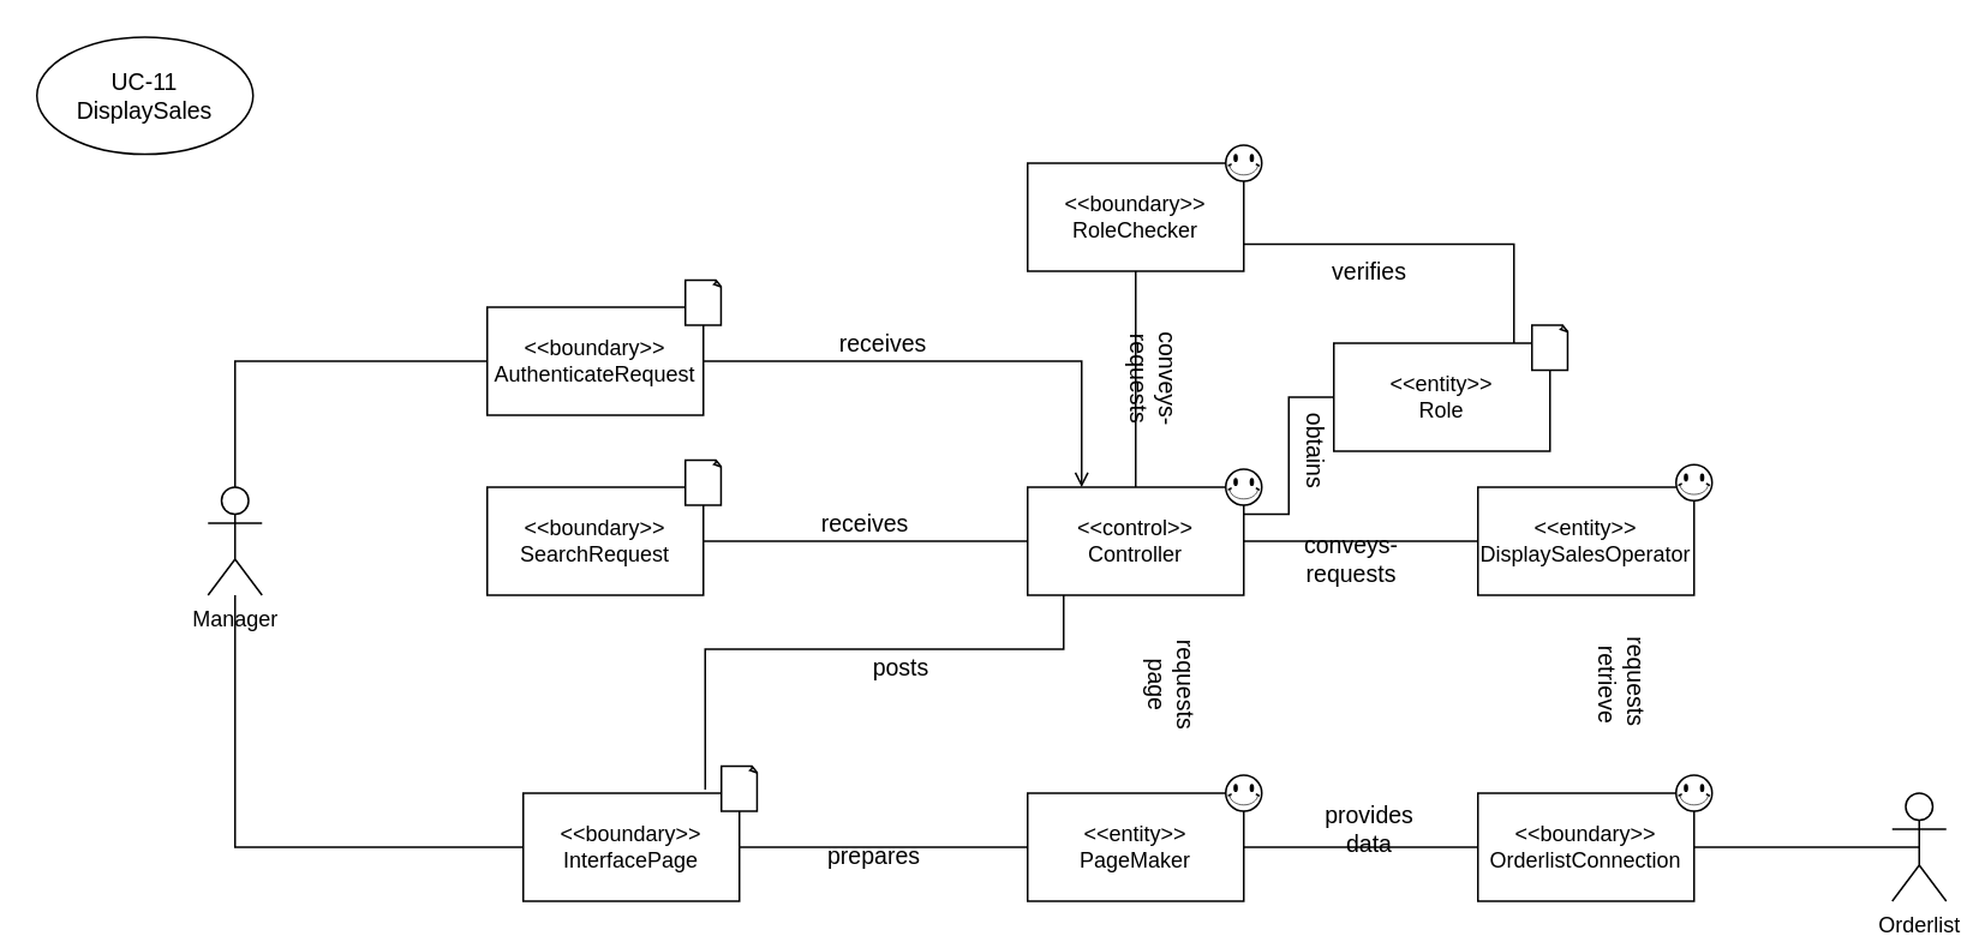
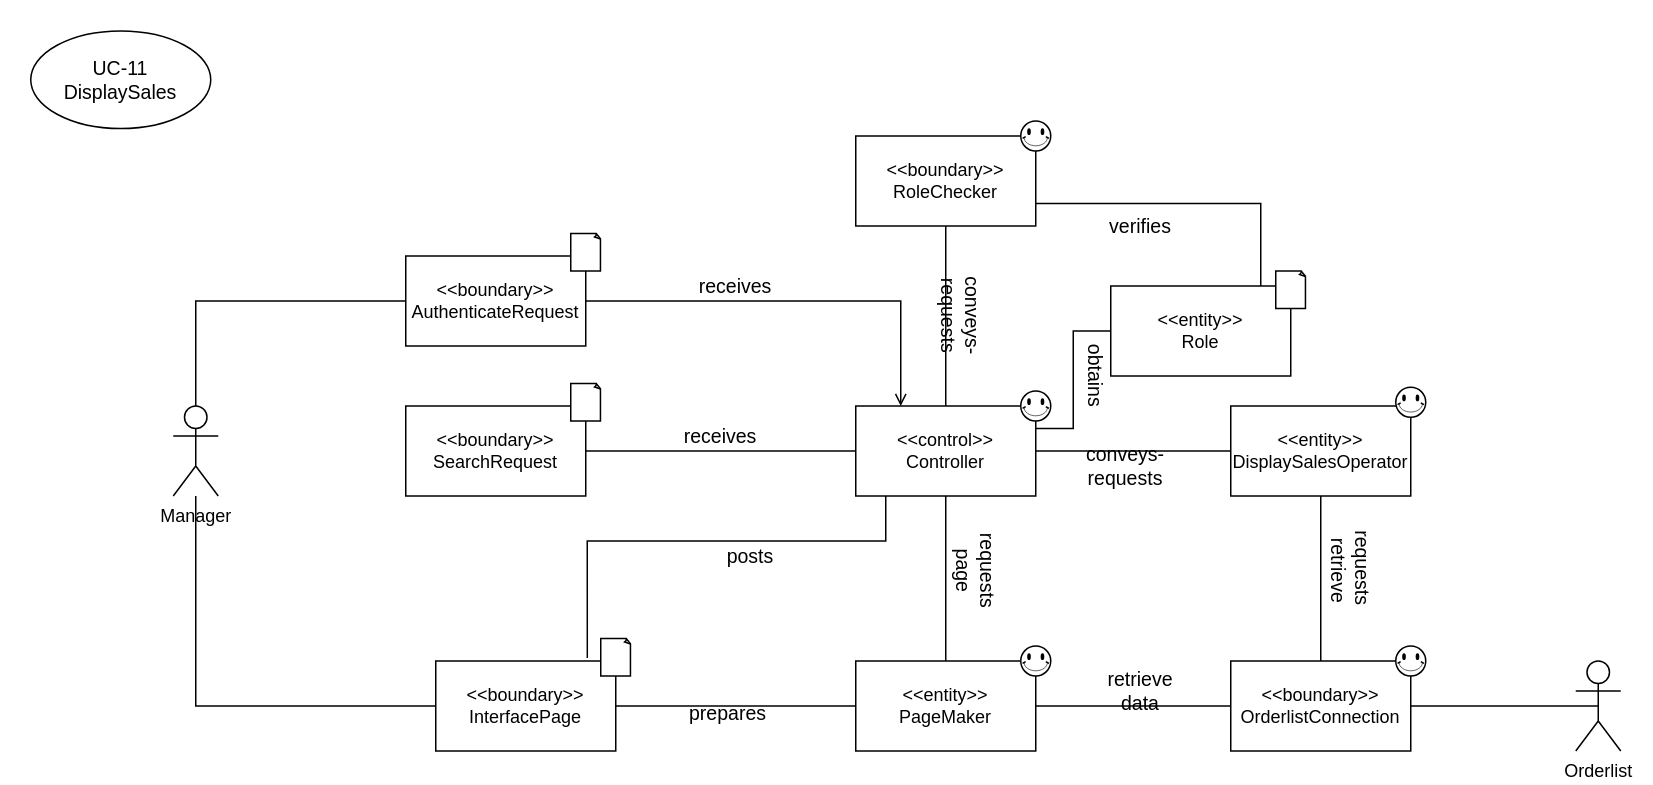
  <mxCell id="0" />
  <mxCell id="1" parent="0" />
  <mxCell id="2" style="edgeStyle=orthogonalEdgeStyle;rounded=0;orthogonalLoop=1;jettySize=auto;html=1;entryX=0.5;entryY=0.5;entryDx=0;entryDy=0;entryPerimeter=0;endArrow=none;endFill=0;" parent="1" source="4" target="23" edge="1"><mxGeometry relative="1" as="geometry" /></mxCell>
  <mxCell id="3" style="edgeStyle=orthogonalEdgeStyle;rounded=0;orthogonalLoop=1;jettySize=auto;html=1;entryX=1;entryY=0.5;entryDx=0;entryDy=0;endArrow=none;endFill=0;" parent="1" source="4" target="19" edge="1"><mxGeometry relative="1" as="geometry"><Array as="points"><mxPoint x="870" y="470" /></Array></mxGeometry></mxCell>
  <mxCell id="4" value="&amp;lt;&amp;lt;boundary&amp;gt;&amp;gt;&lt;br&gt;OrderlistConnection" style="rounded=0;whiteSpace=wrap;html=1;" parent="1" vertex="1"><mxGeometry x="820" y="440" width="120" height="60" as="geometry" /></mxCell>
  <mxCell id="5" value="Manager" style="shape=umlActor;verticalLabelPosition=bottom;verticalAlign=top;html=1;outlineConnect=0;" parent="1" vertex="1"><mxGeometry x="115" y="270" width="30" height="60" as="geometry" /></mxCell>
  <mxCell id="6" style="edgeStyle=orthogonalEdgeStyle;rounded=0;orthogonalLoop=1;jettySize=auto;html=1;entryX=0.5;entryY=0;entryDx=0;entryDy=0;endArrow=none;endFill=0;" parent="1" source="7" target="17" edge="1"><mxGeometry relative="1" as="geometry" /></mxCell>
  <mxCell id="7" value="&amp;lt;&amp;lt;boundary&amp;gt;&amp;gt;&lt;br&gt;RoleChecker" style="rounded=0;whiteSpace=wrap;html=1;" parent="1" vertex="1"><mxGeometry y="90" width="120" height="60" as="geometry" x="570" /></mxCell>
  <mxCell id="8" style="edgeStyle=orthogonalEdgeStyle;rounded=0;orthogonalLoop=1;jettySize=auto;html=1;entryX=0.5;entryY=0;entryDx=0;entryDy=0;entryPerimeter=0;endArrow=none;endFill=0;" parent="1" source="10" target="5" edge="1"><mxGeometry relative="1" as="geometry" /></mxCell>
  <mxCell id="9" style="edgeStyle=orthogonalEdgeStyle;rounded=0;orthogonalLoop=1;jettySize=auto;html=1;entryX=0.25;entryY=0;entryDx=0;entryDy=0;endArrow=open;endFill=0;" parent="1" source="10" target="17" edge="1"><mxGeometry relative="1" as="geometry" /></mxCell>
  <mxCell id="10" value="&amp;lt;&amp;lt;boundary&amp;gt;&amp;gt;&lt;br&gt;AuthenticateRequest" style="rounded=0;whiteSpace=wrap;html=1;" parent="1" vertex="1"><mxGeometry x="270" y="170" width="120" height="60" as="geometry" /></mxCell>
  <mxCell id="11" style="edgeStyle=orthogonalEdgeStyle;rounded=0;orthogonalLoop=1;jettySize=auto;html=1;fontSize=13;endArrow=none;endFill=0;" parent="1" source="12" target="17" edge="1"><mxGeometry relative="1" as="geometry" /></mxCell>
  <mxCell id="12" value="&amp;lt;&amp;lt;boundary&amp;gt;&amp;gt;&lt;br&gt;SearchRequest" style="rounded=0;whiteSpace=wrap;html=1;" parent="1" vertex="1"><mxGeometry x="270" y="270" width="120" height="60" as="geometry" /></mxCell>
  <mxCell id="13" style="edgeStyle=orthogonalEdgeStyle;rounded=0;orthogonalLoop=1;jettySize=auto;html=1;endArrow=none;endFill=0;" parent="1" source="14" target="5" edge="1"><mxGeometry relative="1" as="geometry" /></mxCell>
  <mxCell id="14" value="&amp;lt;&amp;lt;boundary&amp;gt;&amp;gt;&lt;br&gt;InterfacePage" style="rounded=0;whiteSpace=wrap;html=1;" parent="1" vertex="1"><mxGeometry x="290" y="440" width="120" height="60" as="geometry" /></mxCell>
  <mxCell id="15" style="edgeStyle=orthogonalEdgeStyle;rounded=0;orthogonalLoop=1;jettySize=auto;html=1;entryX=0.842;entryY=-0.033;entryDx=0;entryDy=0;entryPerimeter=0;endArrow=none;endFill=0;" parent="1" source="17" target="14" edge="1"><mxGeometry relative="1" as="geometry"><Array as="points"><mxPoint x="590" y="360" /><mxPoint x="391" y="360" /></Array></mxGeometry></mxCell>
+ <mxCell id="16" style="edgeStyle=orthogonalEdgeStyle;rounded=0;orthogonalLoop=1;jettySize=auto;html=1;entryX=0.5;entryY=0;entryDx=0;entryDy=0;fontSize=13;endArrow=none;endFill=0;" parent="1" source="17" target="19" edge="1"><mxGeometry relative="1" as="geometry" /></mxCell>
  <mxCell id="17" value="&amp;lt;&amp;lt;control&amp;gt;&amp;gt;&lt;br&gt;Controller" style="rounded=0;whiteSpace=wrap;html=1;" parent="1" vertex="1"><mxGeometry y="270" width="120" height="60" as="geometry" x="570" /></mxCell>
  <mxCell id="18" style="edgeStyle=orthogonalEdgeStyle;rounded=0;orthogonalLoop=1;jettySize=auto;html=1;endArrow=none;endFill=0;" parent="1" source="19" target="14" edge="1"><mxGeometry relative="1" as="geometry" /></mxCell>
  <mxCell id="19" value="&amp;lt;&amp;lt;entity&amp;gt;&amp;gt;&lt;br&gt;PageMaker" style="rounded=0;whiteSpace=wrap;html=1;" parent="1" vertex="1"><mxGeometry y="440" width="120" height="60" as="geometry" x="570" /></mxCell>
  <mxCell id="20" style="edgeStyle=orthogonalEdgeStyle;rounded=0;orthogonalLoop=1;jettySize=auto;html=1;entryX=1;entryY=0.25;entryDx=0;entryDy=0;endArrow=none;endFill=0;" parent="1" source="22" target="17" edge="1"><mxGeometry relative="1" as="geometry" /></mxCell>
  <mxCell id="21" style="edgeStyle=orthogonalEdgeStyle;rounded=0;orthogonalLoop=1;jettySize=auto;html=1;entryX=1;entryY=0.75;entryDx=0;entryDy=0;endArrow=none;endFill=0;" parent="1" source="22" target="7" edge="1"><mxGeometry relative="1" as="geometry"><Array as="points"><mxPoint x="840" y="135" /></Array></mxGeometry></mxCell>
  <mxCell id="22" value="&amp;lt;&amp;lt;entity&amp;gt;&amp;gt;&lt;br&gt;Role" style="rounded=0;whiteSpace=wrap;html=1;" parent="1" vertex="1"><mxGeometry x="740" y="190" width="120" height="60" as="geometry" /></mxCell>
  <mxCell id="23" value="Orderlist" style="shape=umlActor;verticalLabelPosition=bottom;verticalAlign=top;html=1;outlineConnect=0;" parent="1" vertex="1"><mxGeometry x="1050" y="440" width="30" height="60" as="geometry" /></mxCell>
  <mxCell id="24" value="receives" style="text;html=1;strokeColor=none;fillColor=none;align=center;verticalAlign=middle;whiteSpace=wrap;rounded=0;fontSize=13;" parent="1" vertex="1"><mxGeometry x="470" y="180" width="40" height="20" as="geometry" /></mxCell>
  <mxCell id="25" value="receives" style="text;html=1;strokeColor=none;fillColor=none;align=center;verticalAlign=middle;whiteSpace=wrap;rounded=0;fontSize=13;" parent="1" vertex="1"><mxGeometry x="460" y="280" width="40" height="20" as="geometry" /></mxCell>
  <mxCell id="26" value="posts" style="text;html=1;strokeColor=none;fillColor=none;align=center;verticalAlign=middle;whiteSpace=wrap;rounded=0;fontSize=13;" parent="1" vertex="1"><mxGeometry x="480" y="360" width="40" height="20" as="geometry" /></mxCell>
  <mxCell id="27" value="prepares" style="text;html=1;strokeColor=none;fillColor=none;align=center;verticalAlign=middle;whiteSpace=wrap;rounded=0;fontSize=13;" parent="1" vertex="1"><mxGeometry x="465" y="465" width="40" height="20" as="geometry" /></mxCell>
  <mxCell id="28" value="conveys-requests" style="text;html=1;strokeColor=none;fillColor=none;align=center;verticalAlign=middle;whiteSpace=wrap;rounded=0;fontSize=13;rotation=90;" parent="1" vertex="1"><mxGeometry x="620" y="200" width="40" height="20" as="geometry" /></mxCell>
  <mxCell id="29" value="conveys-requests" style="text;html=1;strokeColor=none;fillColor=none;align=center;verticalAlign=middle;whiteSpace=wrap;rounded=0;fontSize=13;" parent="1" vertex="1"><mxGeometry x="730" y="300" width="40" height="20" as="geometry" /></mxCell>
  <mxCell id="30" value="obtains" style="text;html=1;strokeColor=none;fillColor=none;align=center;verticalAlign=middle;whiteSpace=wrap;rounded=0;fontSize=13;rotation=90;" parent="1" vertex="1"><mxGeometry x="710" y="240" width="40" height="20" as="geometry" /></mxCell>
  <mxCell id="31" value="verifies" style="text;html=1;strokeColor=none;fillColor=none;align=center;verticalAlign=middle;whiteSpace=wrap;rounded=0;fontSize=13;" parent="1" vertex="1"><mxGeometry x="740" y="140" width="40" height="20" as="geometry" /></mxCell>
  <mxCell id="32" value="requests page" style="text;html=1;strokeColor=none;fillColor=none;align=center;verticalAlign=middle;whiteSpace=wrap;rounded=0;fontSize=13;rotation=90;" parent="1" vertex="1"><mxGeometry x="630" y="370" width="40" height="20" as="geometry" /></mxCell>
  <mxCell id="33" value="" style="verticalLabelPosition=bottom;verticalAlign=top;html=1;shape=mxgraph.basic.smiley;fontSize=13;" parent="1" vertex="1"><mxGeometry x="680" y="430" width="20" height="20" as="geometry" /></mxCell>
  <mxCell id="34" value="" style="verticalLabelPosition=bottom;verticalAlign=top;html=1;shape=mxgraph.basic.smiley;fontSize=13;" parent="1" vertex="1"><mxGeometry x="680" y="260" width="20" height="20" as="geometry" /></mxCell>
  <mxCell id="35" value="" style="verticalLabelPosition=bottom;verticalAlign=top;html=1;shape=mxgraph.basic.smiley;fontSize=13;" parent="1" vertex="1"><mxGeometry x="680" y="80" width="20" height="20" as="geometry" /></mxCell>
  <mxCell id="36" value="" style="verticalLabelPosition=bottom;verticalAlign=top;html=1;shape=mxgraph.basic.smiley;fontSize=13;" parent="1" vertex="1"><mxGeometry x="930" y="430" width="20" height="20" as="geometry" /></mxCell>
  <mxCell id="37" value="" style="whiteSpace=wrap;html=1;shape=mxgraph.basic.document;fontSize=13;" parent="1" vertex="1"><mxGeometry x="850" y="180" width="20" height="25" as="geometry" /></mxCell>
  <mxCell id="38" value="" style="whiteSpace=wrap;html=1;shape=mxgraph.basic.document;fontSize=13;" parent="1" vertex="1"><mxGeometry x="380" y="155" width="20" height="25" as="geometry" /></mxCell>
  <mxCell id="39" value="" style="whiteSpace=wrap;html=1;shape=mxgraph.basic.document;fontSize=13;" parent="1" vertex="1"><mxGeometry x="380" y="255" width="20" height="25" as="geometry" /></mxCell>
  <mxCell id="40" value="" style="whiteSpace=wrap;html=1;shape=mxgraph.basic.document;fontSize=13;" parent="1" vertex="1"><mxGeometry x="400" y="425" width="20" height="25" as="geometry" /></mxCell>
  <mxCell id="41" value="UC-11&lt;br&gt;DisplaySales" style="ellipse;whiteSpace=wrap;html=1;fontSize=13;" parent="1" vertex="1"><mxGeometry x="20" y="20" width="120" height="65" as="geometry" /></mxCell>
- <mxCell id="42" value="provides data" style="text;html=1;strokeColor=none;fillColor=none;align=center;verticalAlign=middle;whiteSpace=wrap;rounded=0;fontSize=13;" parent="1" vertex="1"><mxGeometry x="740" y="450" width="40" height="20" as="geometry" /></mxCell>
+ <mxCell id="42" value="retrieve data" style="text;html=1;strokeColor=none;fillColor=none;align=center;verticalAlign=middle;whiteSpace=wrap;rounded=0;fontSize=13;" parent="1" vertex="1"><mxGeometry x="740" y="450" width="40" height="20" as="geometry" /></mxCell>
+ <mxCell id="43" style="edgeStyle=orthogonalEdgeStyle;rounded=0;orthogonalLoop=1;jettySize=auto;html=1;entryX=0.5;entryY=0;entryDx=0;entryDy=0;endArrow=none;endFill=0;" edge="1" parent="1" source="45" target="4"><mxGeometry relative="1" as="geometry" /></mxCell>
  <mxCell id="44" style="edgeStyle=orthogonalEdgeStyle;rounded=0;orthogonalLoop=1;jettySize=auto;html=1;endArrow=none;endFill=0;entryX=1;entryY=0.5;entryDx=0;entryDy=0;" edge="1" parent="1" source="45" target="17"><mxGeometry relative="1" as="geometry"><mxPoint x="700" y="300" as="targetPoint" /></mxGeometry></mxCell>
  <mxCell id="45" value="&amp;lt;&amp;lt;entity&amp;gt;&amp;gt;&lt;br&gt;DisplaySalesOperator" style="rounded=0;whiteSpace=wrap;html=1;" vertex="1" parent="1"><mxGeometry x="820" y="270" width="120" height="60" as="geometry" /></mxCell>
  <mxCell id="46" value="requests&amp;nbsp;&lt;br&gt;retrieve" style="text;html=1;strokeColor=none;fillColor=none;align=center;verticalAlign=middle;whiteSpace=wrap;rounded=0;fontSize=13;rotation=90;" vertex="1" parent="1"><mxGeometry x="880" y="370" width="40" height="20" as="geometry" /></mxCell>
  <mxCell id="47" value="" style="verticalLabelPosition=bottom;verticalAlign=top;html=1;shape=mxgraph.basic.smiley;fontSize=13;" vertex="1" parent="1"><mxGeometry x="930" y="257.5" width="20" height="20" as="geometry" /></mxCell>
